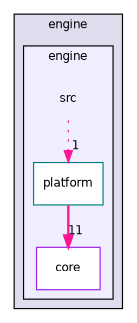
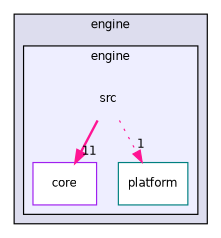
  digraph {
    compound=true
    node [color=teal fontname=Helvetica fontsize=10 shape=box fillcolor=white style=filled]
    edge [color=deeppink labeldistance=1.5 labelfontname=Helvetica labelfontsize=10]
    n1 [label=src shape=plaintext fillcolor="" style=""]
    n2 [color=purple label=core]
    n3 [label=platform]
    subgraph cluster_1 {
      bgcolor="#ddddee"
      fontname=Helvetica
      fontsize=10
      label=engine
      pencolor=black
      subgraph cluster_2 {
        bgcolor="#eeeeff"
        fontname=Helvetica
        fontsize=10
        label=engine
        pencolor=black
        n1
        n2
        n3
      }
    }
    n1 -> n3 [headlabel=1 style=dotted]
-   n3 -> n2 [headlabel=11 style=bold]
+   n1 -> n2 [headlabel=11 style=bold]
  }
